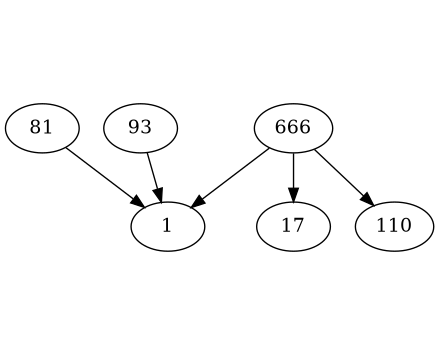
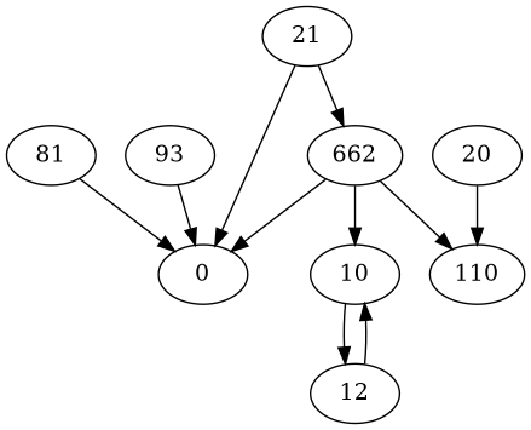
  digraph {
    edge [dir=normal]
-   n1 [label=17]
+   n1 [label=10]
+   n2 [label=12]
    n3 [label=81]
-   1
+   1 [label=0]
    n5 [label=93]
+   n6 [label=20]
    n7 [label=110]
-   n9 [label=666]
+   n8 [label=21]
+   n9 [label=662]
+   n1 -> n2
+   n2 -> n1
    n3 -> 1
    n5 -> 1
+   n6 -> n7
+   n8 -> 1
+   n8 -> n9
    n9 -> n1
    n9 -> 1
    n9 -> n7
  }
